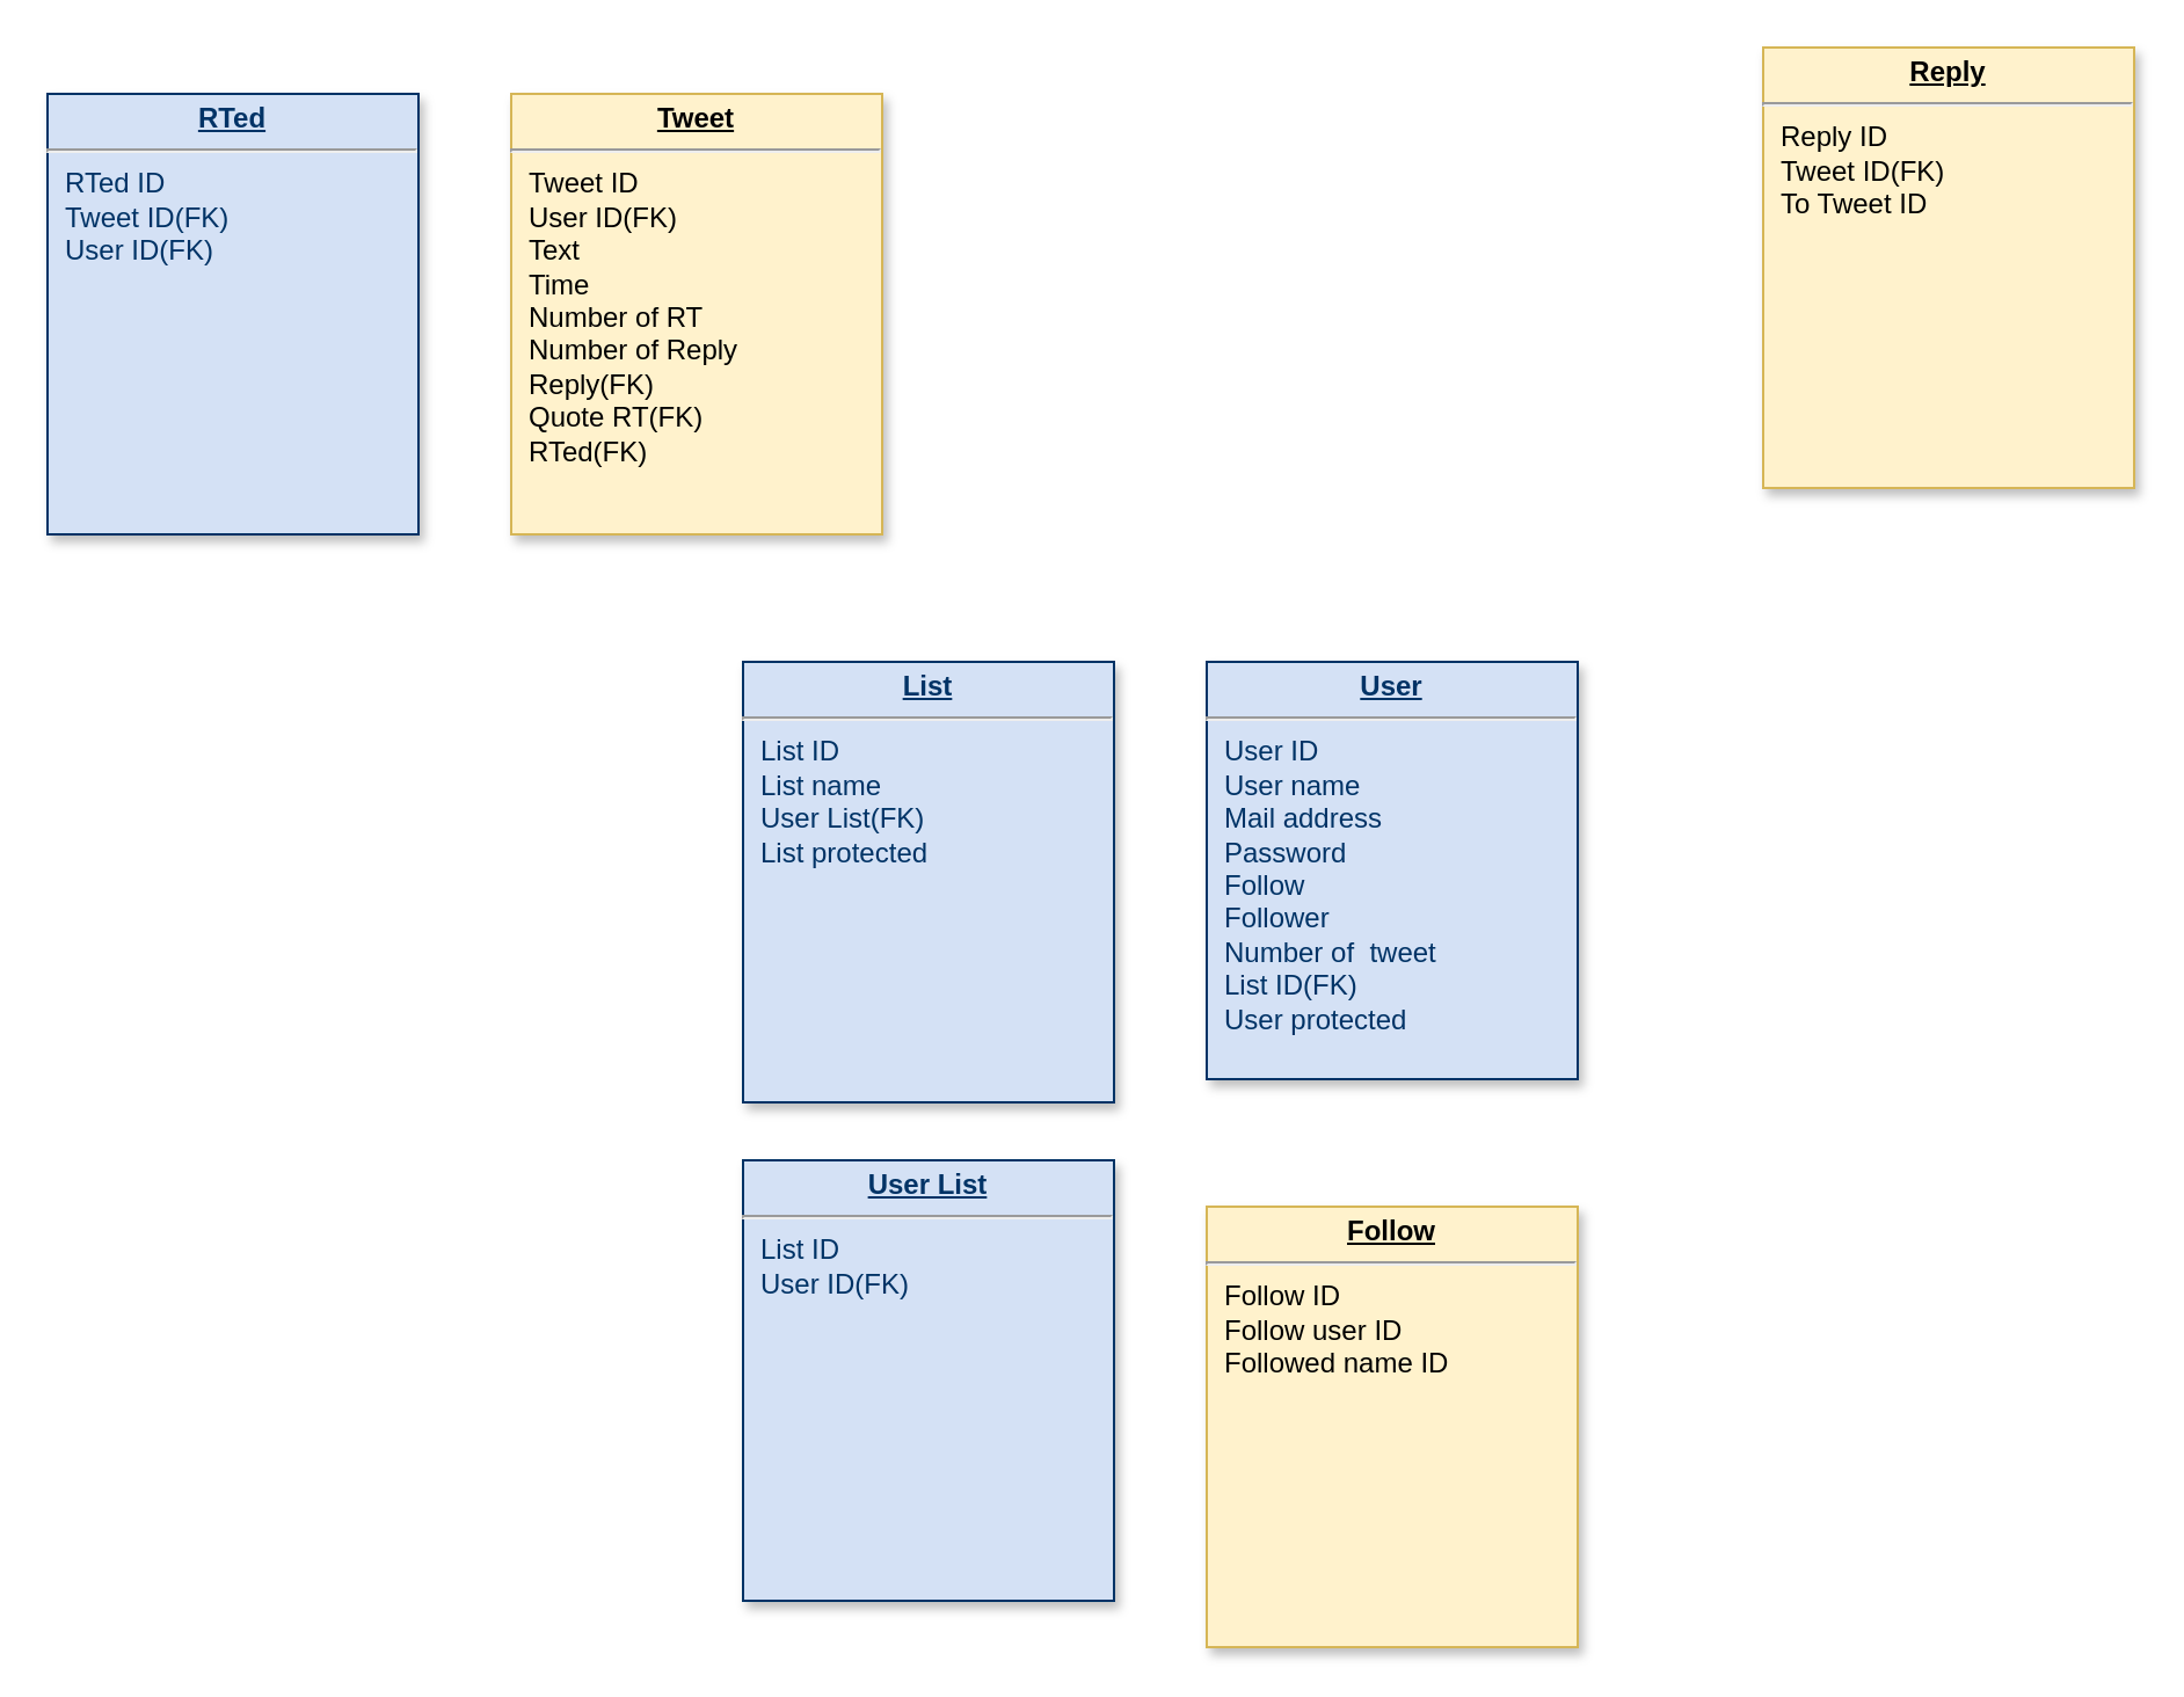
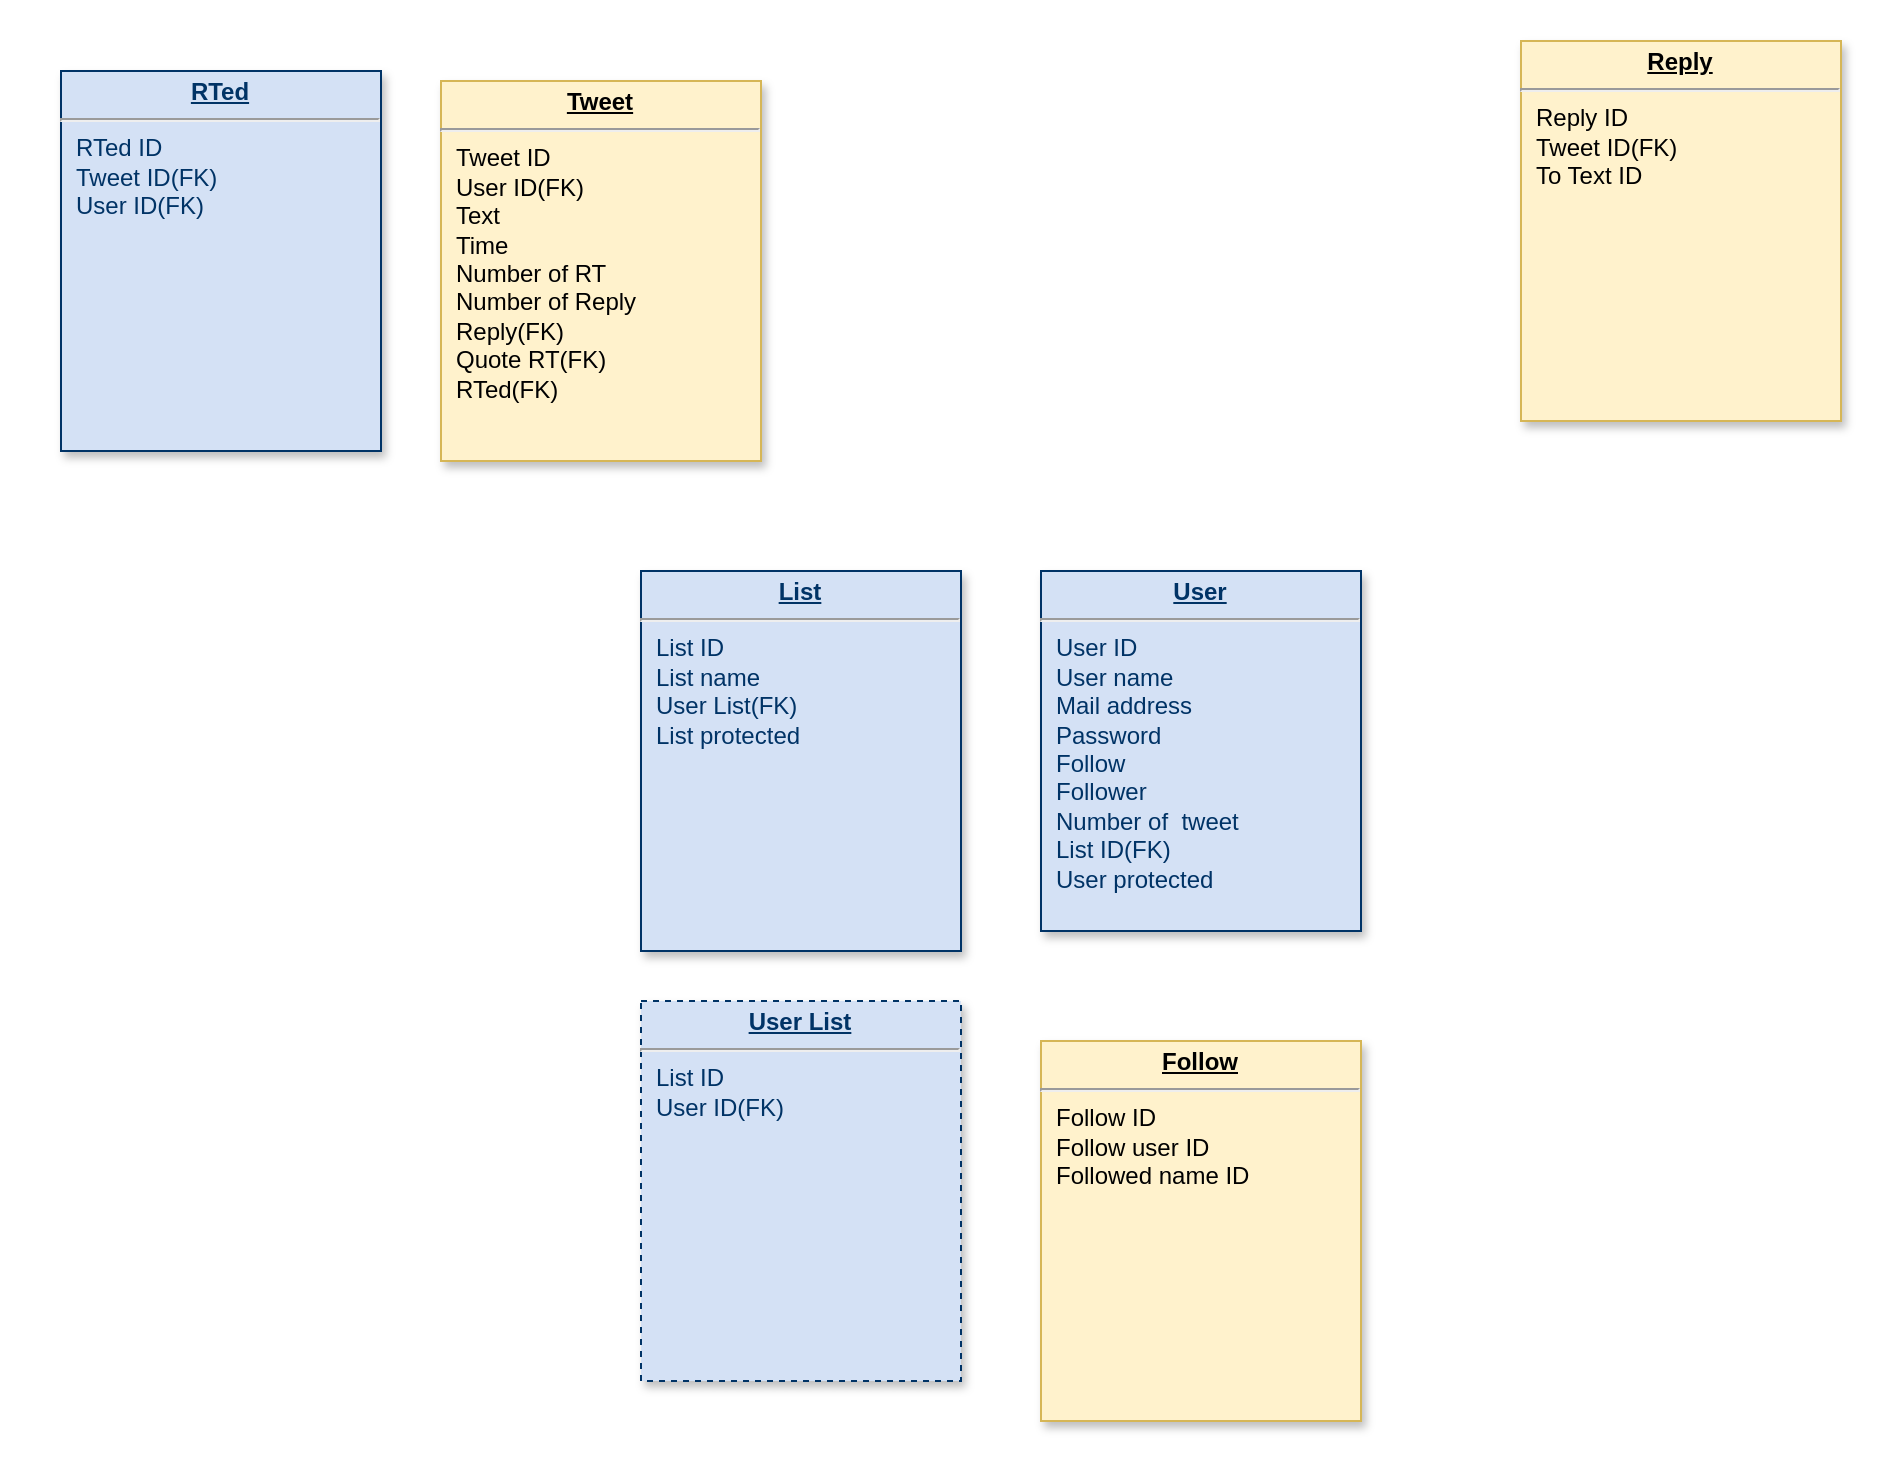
  <mxCell id="0" />
  <mxCell id="1" parent="0" />
  <mxCell id="2" value="&lt;p style=&quot;margin: 0px ; margin-top: 4px ; text-align: center ; text-decoration: underline&quot;&gt;&lt;strong&gt;User&lt;/strong&gt;&lt;/p&gt;&lt;hr&gt;&lt;p style=&quot;margin: 0px ; margin-left: 8px&quot;&gt;User ID&lt;/p&gt;&lt;p style=&quot;margin: 0px ; margin-left: 8px&quot;&gt;User name&lt;/p&gt;&lt;p style=&quot;margin: 0px ; margin-left: 8px&quot;&gt;Mail address&lt;/p&gt;&lt;p style=&quot;margin: 0px ; margin-left: 8px&quot;&gt;Password&lt;/p&gt;&lt;p style=&quot;margin: 0px ; margin-left: 8px&quot;&gt;Follow&lt;/p&gt;&lt;p style=&quot;margin: 0px ; margin-left: 8px&quot;&gt;Follower&lt;/p&gt;&lt;p style=&quot;margin: 0px ; margin-left: 8px&quot;&gt;Number of&amp;nbsp; tweet&lt;/p&gt;&lt;p style=&quot;margin: 0px ; margin-left: 8px&quot;&gt;List ID(FK)&lt;/p&gt;&lt;p style=&quot;margin: 0px ; margin-left: 8px&quot;&gt;User protected&lt;/p&gt;&lt;p style=&quot;margin: 0px ; margin-left: 8px&quot;&gt;&lt;br&gt;&lt;/p&gt;" style="verticalAlign=top;align=left;overflow=fill;fontSize=12;fontFamily=Helvetica;html=1;strokeColor=#003366;shadow=1;fillColor=#D4E1F5;fontColor=#003366" parent="1" vertex="1"><mxGeometry x="520" y="285" width="160.0" height="180" as="geometry" /></mxCell>
  <mxCell id="3" value="&lt;p style=&quot;margin: 0px ; margin-top: 4px ; text-align: center ; text-decoration: underline&quot;&gt;&lt;strong&gt;Tweet&lt;/strong&gt;&lt;/p&gt;&lt;hr&gt;&lt;p style=&quot;margin: 0px ; margin-left: 8px&quot;&gt;Tweet ID&lt;/p&gt;&lt;p style=&quot;margin: 0px ; margin-left: 8px&quot;&gt;User ID(FK)&lt;/p&gt;&lt;p style=&quot;margin: 0px ; margin-left: 8px&quot;&gt;Text&lt;/p&gt;&lt;p style=&quot;margin: 0px ; margin-left: 8px&quot;&gt;Time&lt;/p&gt;&lt;p style=&quot;margin: 0px ; margin-left: 8px&quot;&gt;Number of RT&lt;/p&gt;&lt;p style=&quot;margin: 0px ; margin-left: 8px&quot;&gt;Number of Reply&lt;/p&gt;&lt;p style=&quot;margin: 0px ; margin-left: 8px&quot;&gt;Reply(FK)&lt;/p&gt;&lt;p style=&quot;margin: 0px ; margin-left: 8px&quot;&gt;Quote RT(FK)&lt;/p&gt;&lt;p style=&quot;margin: 0px ; margin-left: 8px&quot;&gt;RTed(FK)&lt;/p&gt;" style="verticalAlign=top;align=left;overflow=fill;fontSize=12;fontFamily=Helvetica;html=1;strokeColor=#d6b656;shadow=1;fillColor=#fff2cc;" parent="1" vertex="1"><mxGeometry x="220" y="40" width="160" height="190" as="geometry" /></mxCell>
  <mxCell id="4" value="&lt;p style=&quot;margin: 0px ; margin-top: 4px ; text-align: center ; text-decoration: underline&quot;&gt;&lt;b&gt;List&lt;/b&gt;&lt;/p&gt;&lt;hr&gt;&lt;p style=&quot;margin: 0px ; margin-left: 8px&quot;&gt;List ID&lt;/p&gt;&lt;p style=&quot;margin: 0px ; margin-left: 8px&quot;&gt;List name&lt;/p&gt;&lt;p style=&quot;margin: 0px ; margin-left: 8px&quot;&gt;User List(FK)&lt;/p&gt;&lt;p style=&quot;margin: 0px ; margin-left: 8px&quot;&gt;List protected&lt;/p&gt;" style="verticalAlign=top;align=left;overflow=fill;fontSize=12;fontFamily=Helvetica;html=1;strokeColor=#003366;shadow=1;fillColor=#D4E1F5;fontColor=#003366" parent="1" vertex="1"><mxGeometry x="320" y="285" width="160" height="190" as="geometry" /></mxCell>
  <mxCell id="5" value="&lt;p style=&quot;margin: 0px ; margin-top: 4px ; text-align: center ; text-decoration: underline&quot;&gt;&lt;b&gt;Follow&lt;/b&gt;&lt;/p&gt;&lt;hr&gt;&lt;p style=&quot;margin: 0px ; margin-left: 8px&quot;&gt;Follow ID&lt;/p&gt;&lt;p style=&quot;margin: 0px ; margin-left: 8px&quot;&gt;Follow user ID&lt;/p&gt;&lt;p style=&quot;margin: 0px ; margin-left: 8px&quot;&gt;Followed name ID&lt;/p&gt;" style="verticalAlign=top;align=left;overflow=fill;fontSize=12;fontFamily=Helvetica;html=1;strokeColor=#d6b656;shadow=1;fillColor=#fff2cc;" parent="1" vertex="1"><mxGeometry x="520" y="520" width="160" height="190" as="geometry" /></mxCell>
- <mxCell id="6" value="&lt;p style=&quot;margin: 0px ; margin-top: 4px ; text-align: center ; text-decoration: underline&quot;&gt;&lt;b&gt;Reply&lt;/b&gt;&lt;/p&gt;&lt;hr&gt;&lt;p style=&quot;margin: 0px ; margin-left: 8px&quot;&gt;Reply ID&lt;/p&gt;&lt;p style=&quot;margin: 0px ; margin-left: 8px&quot;&gt;Tweet ID(FK)&lt;/p&gt;&lt;p style=&quot;margin: 0px ; margin-left: 8px&quot;&gt;To Tweet ID&lt;/p&gt;" style="verticalAlign=top;align=left;overflow=fill;fontSize=12;fontFamily=Helvetica;html=1;strokeColor=#d6b656;shadow=1;fillColor=#fff2cc;" parent="1" vertex="1"><mxGeometry x="760" y="20" width="160" height="190" as="geometry" /></mxCell>
- <mxCell id="7" value="&lt;p style=&quot;margin: 0px ; margin-top: 4px ; text-align: center ; text-decoration: underline&quot;&gt;&lt;b&gt;RTed&lt;/b&gt;&lt;/p&gt;&lt;hr&gt;&lt;p style=&quot;margin: 0px ; margin-left: 8px&quot;&gt;RTed ID&lt;/p&gt;&lt;p style=&quot;margin: 0px ; margin-left: 8px&quot;&gt;Tweet ID(FK)&lt;/p&gt;&lt;p style=&quot;margin: 0px ; margin-left: 8px&quot;&gt;User ID(FK)&lt;/p&gt;" style="verticalAlign=top;align=left;overflow=fill;fontSize=12;fontFamily=Helvetica;html=1;strokeColor=#003366;shadow=1;fillColor=#D4E1F5;fontColor=#003366" parent="1" vertex="1"><mxGeometry x="20" y="40" width="160" height="190" as="geometry" /></mxCell>
- <mxCell id="8" value="&lt;p style=&quot;margin: 0px ; margin-top: 4px ; text-align: center ; text-decoration: underline&quot;&gt;&lt;b&gt;User List&lt;/b&gt;&lt;/p&gt;&lt;hr&gt;&lt;p style=&quot;margin: 0px ; margin-left: 8px&quot;&gt;List ID&lt;/p&gt;&lt;p style=&quot;margin: 0px ; margin-left: 8px&quot;&gt;User ID(FK)&lt;/p&gt;" style="verticalAlign=top;align=left;overflow=fill;fontSize=12;fontFamily=Helvetica;html=1;strokeColor=#003366;shadow=1;fillColor=#D4E1F5;fontColor=#003366" vertex="1" parent="1"><mxGeometry x="320" y="500" width="160" height="190" as="geometry" /></mxCell>
+ <mxCell id="6" value="&lt;p style=&quot;margin: 0px ; margin-top: 4px ; text-align: center ; text-decoration: underline&quot;&gt;&lt;b&gt;Reply&lt;/b&gt;&lt;/p&gt;&lt;hr&gt;&lt;p style=&quot;margin: 0px ; margin-left: 8px&quot;&gt;Reply ID&lt;/p&gt;&lt;p style=&quot;margin: 0px ; margin-left: 8px&quot;&gt;Tweet ID(FK)&lt;/p&gt;&lt;p style=&quot;margin: 0px ; margin-left: 8px&quot;&gt;To Text ID&lt;/p&gt;" style="verticalAlign=top;align=left;overflow=fill;fontSize=12;fontFamily=Helvetica;html=1;strokeColor=#d6b656;shadow=1;fillColor=#fff2cc;" parent="1" vertex="1"><mxGeometry x="760" y="20" width="160" height="190" as="geometry" /></mxCell>
+ <mxCell id="7" value="&lt;p style=&quot;margin: 0px ; margin-top: 4px ; text-align: center ; text-decoration: underline&quot;&gt;&lt;b&gt;RTed&lt;/b&gt;&lt;/p&gt;&lt;hr&gt;&lt;p style=&quot;margin: 0px ; margin-left: 8px&quot;&gt;RTed ID&lt;/p&gt;&lt;p style=&quot;margin: 0px ; margin-left: 8px&quot;&gt;Tweet ID(FK)&lt;/p&gt;&lt;p style=&quot;margin: 0px ; margin-left: 8px&quot;&gt;User ID(FK)&lt;/p&gt;" style="verticalAlign=top;align=left;overflow=fill;fontSize=12;fontFamily=Helvetica;html=1;strokeColor=#003366;shadow=1;fillColor=#D4E1F5;fontColor=#003366" parent="1" vertex="1"><mxGeometry x="30" y="35" width="160" height="190" as="geometry" /></mxCell>
+ <mxCell id="8" value="&lt;p style=&quot;margin: 0px ; margin-top: 4px ; text-align: center ; text-decoration: underline&quot;&gt;&lt;b&gt;User List&lt;/b&gt;&lt;/p&gt;&lt;hr&gt;&lt;p style=&quot;margin: 0px ; margin-left: 8px&quot;&gt;List ID&lt;/p&gt;&lt;p style=&quot;margin: 0px ; margin-left: 8px&quot;&gt;User ID(FK)&lt;/p&gt;" style="verticalAlign=top;align=left;overflow=fill;fontSize=12;fontFamily=Helvetica;html=1;strokeColor=#003366;shadow=1;fillColor=#D4E1F5;fontColor=#003366;dashed=1;" vertex="1" parent="1"><mxGeometry x="320" y="500" width="160" height="190" as="geometry" /></mxCell>
